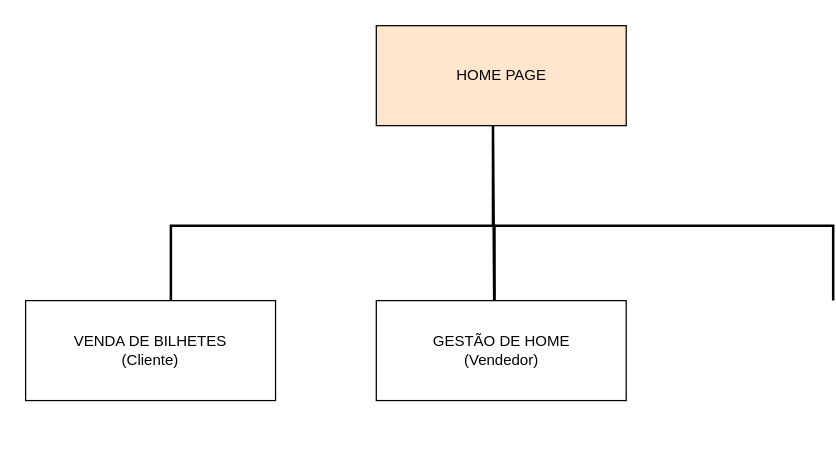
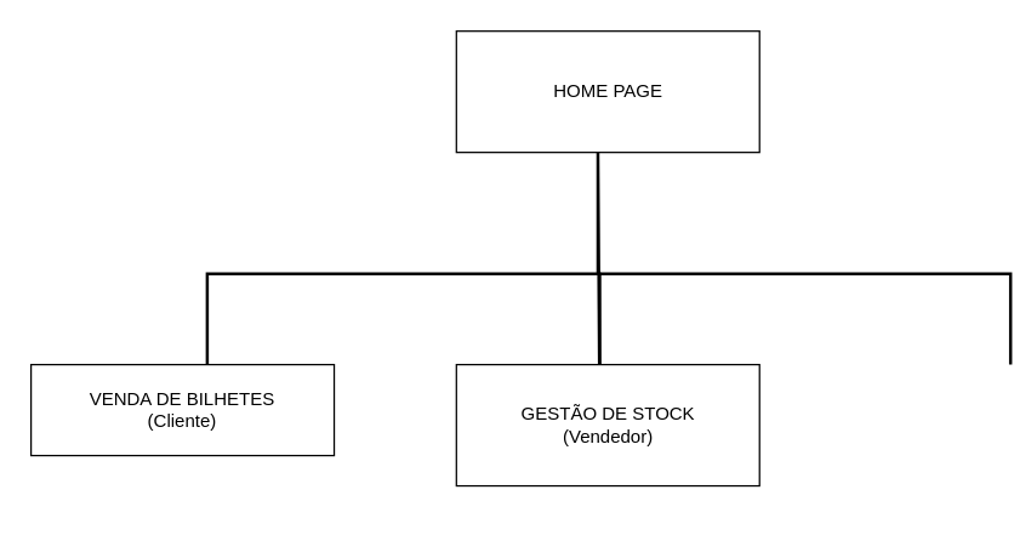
  <mxCell id="0" />
  <mxCell id="1" parent="0" />
- <mxCell id="2" value="HOME PAGE" style="rounded=0;whiteSpace=wrap;html=1;fillColor=#ffe6cc;" parent="1" vertex="1"><mxGeometry x="300.63" width="200" height="80" as="geometry" y="20" /></mxCell>
+ <mxCell id="2" value="HOME PAGE" style="rounded=0;whiteSpace=wrap;html=1;" parent="1" vertex="1"><mxGeometry x="300.63" width="200" height="80" as="geometry" y="20" /></mxCell>
  <mxCell id="3" value="" style="strokeWidth=2;html=1;shape=mxgraph.flowchart.annotation_1;align=left;pointerEvents=1;rotation=90;" vertex="1" parent="1"><mxGeometry x="235.63" y="80.63" width="60" height="258.75" as="geometry" /></mxCell>
  <mxCell id="4" value="" style="endArrow=none;html=1;rounded=0;strokeWidth=2;entryX=1;entryY=0;entryDx=0;entryDy=0;entryPerimeter=0;" edge="1" parent="1" target="3"><mxGeometry width="50" height="50" relative="1" as="geometry"><mxPoint x="394" y="180" as="sourcePoint" /><mxPoint x="394" y="230" as="targetPoint" /><Array as="points"><mxPoint x="394" y="100" /></Array></mxGeometry></mxCell>
  <mxCell id="5" value="" style="strokeWidth=2;html=1;shape=mxgraph.flowchart.annotation_1;align=left;pointerEvents=1;rotation=90;" vertex="1" parent="1"><mxGeometry x="500.63" y="74.38" width="60" height="271.25" as="geometry" /></mxCell>
- <mxCell id="6" value="VENDA DE BILHETES&lt;br&gt;(Cliente)" style="rounded=0;whiteSpace=wrap;html=1;" vertex="1" parent="1"><mxGeometry x="20" y="240" width="200" height="80" as="geometry" /></mxCell>
- <mxCell id="7" value="GESTÃO DE HOME&lt;br&gt;(Vendedor)" style="rounded=0;whiteSpace=wrap;html=1;" vertex="1" parent="1"><mxGeometry x="300.63" y="240" width="200" height="80" as="geometry" /></mxCell>
+ <mxCell id="6" value="VENDA DE BILHETES&lt;br&gt;(Cliente)" style="rounded=0;whiteSpace=wrap;html=1;" vertex="1" parent="1"><mxGeometry x="20" y="240" width="200" height="60" as="geometry" /></mxCell>
+ <mxCell id="7" value="GESTÃO DE STOCK&lt;br&gt;(Vendedor)" style="rounded=0;whiteSpace=wrap;html=1;" vertex="1" parent="1"><mxGeometry x="300.63" y="240" width="200" height="80" as="geometry" /></mxCell>
